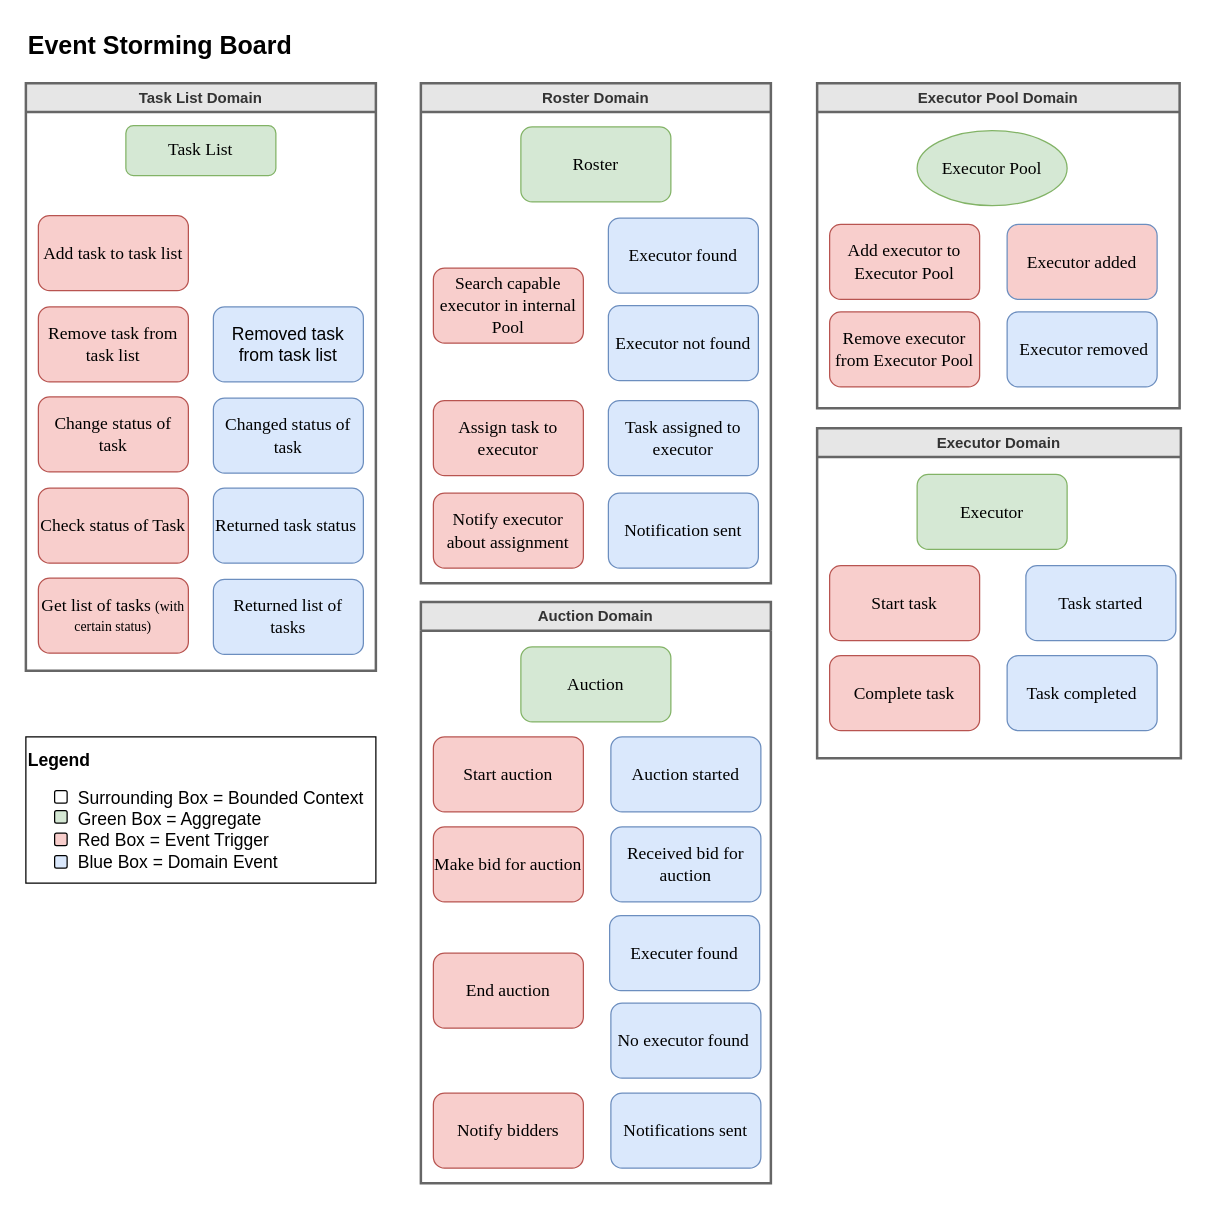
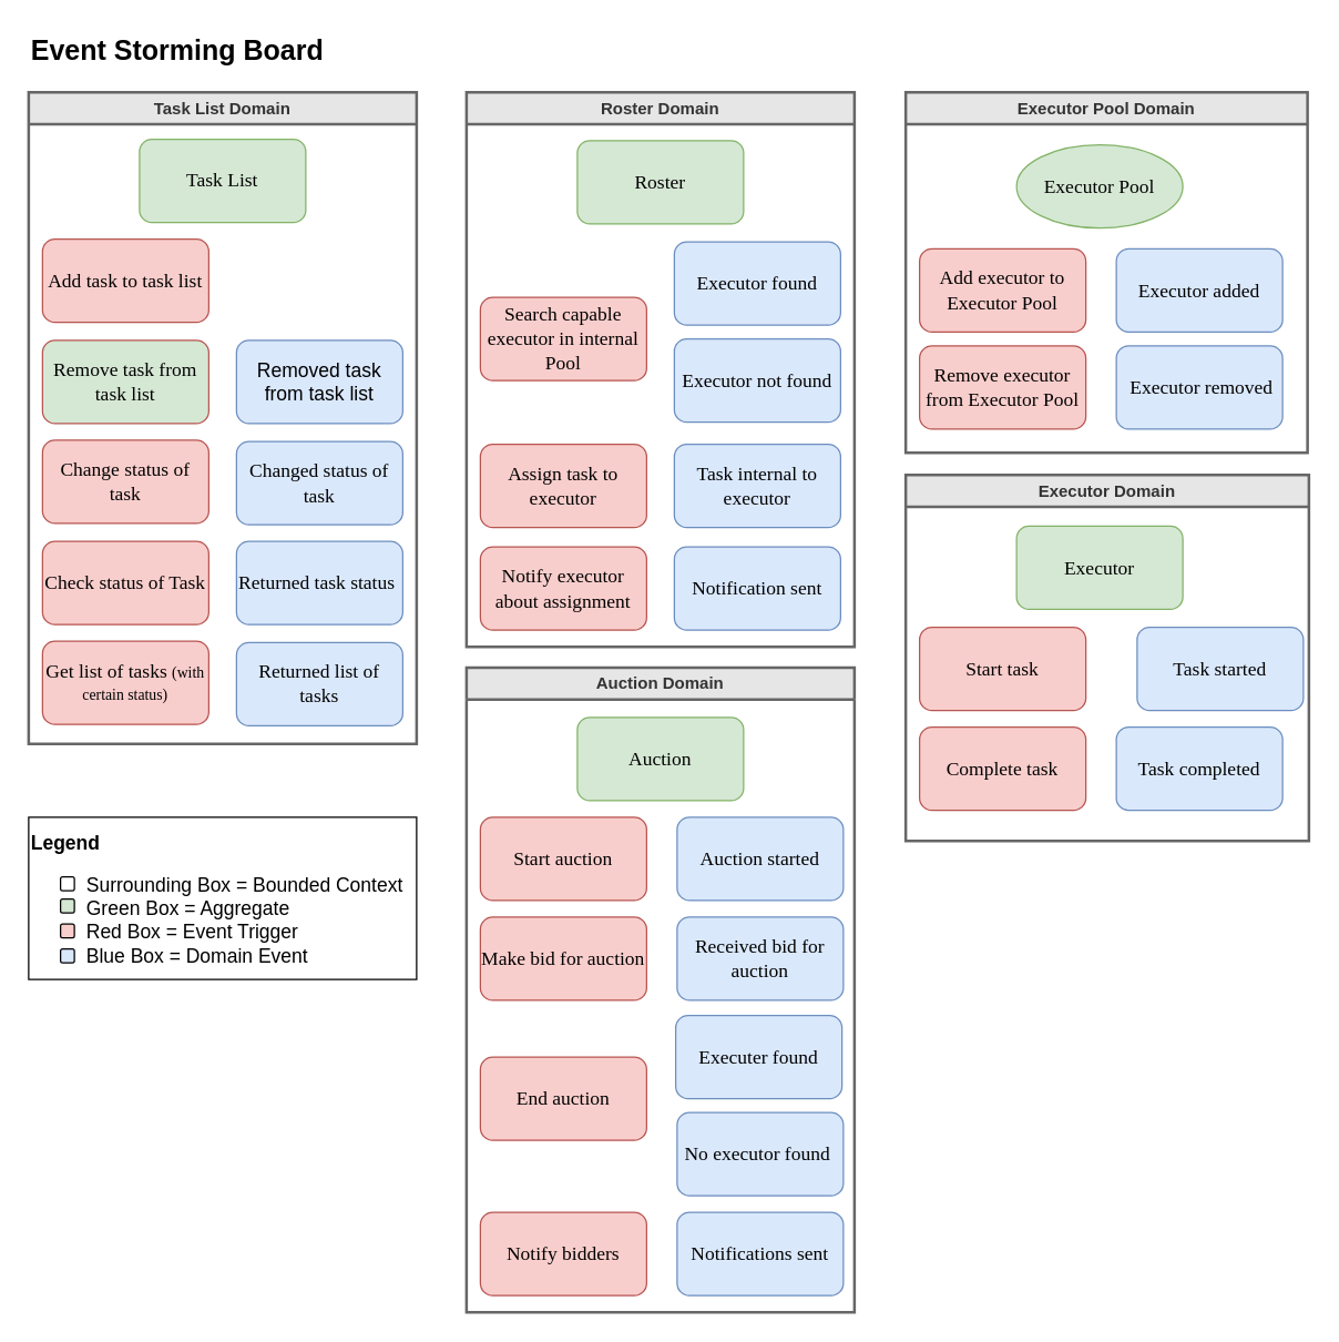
  <mxCell id="0" />
  <mxCell id="1" parent="0" />
  <mxCell id="2" value="&lt;font style=&quot;font-size: 14px;&quot; face=&quot;Verdana&quot;&gt;Roster&lt;/font&gt;" style="rounded=1;whiteSpace=wrap;html=1;fillColor=#d5e8d4;strokeColor=#82b366;fontSize=14;" vertex="1" parent="1"><mxGeometry x="416" y="101" width="120" height="60" as="geometry" /></mxCell>
  <mxCell id="3" value="&lt;font style=&quot;font-size: 14px;&quot; face=&quot;Verdana&quot;&gt;Add task to task list&lt;/font&gt;" style="rounded=1;whiteSpace=wrap;html=1;fillColor=#f8cecc;strokeColor=#b85450;fontSize=14;" vertex="1" parent="1"><mxGeometry x="30" y="172" width="120" height="60" as="geometry" /></mxCell>
  <mxCell id="4" value="Removed task from task list" style="rounded=1;whiteSpace=wrap;html=1;fillColor=#dae8fc;strokeColor=#6c8ebf;fontSize=14;" vertex="1" parent="1"><mxGeometry x="170" y="245" width="120" height="60" as="geometry" /></mxCell>
  <mxCell id="5" value="&lt;font style=&quot;font-size: 14px;&quot; face=&quot;Verdana&quot;&gt;Executer found&lt;/font&gt;" style="rounded=1;whiteSpace=wrap;html=1;fillColor=#dae8fc;strokeColor=#6c8ebf;fontSize=14;" vertex="1" parent="1"><mxGeometry x="487" y="732" width="120" height="60" as="geometry" /></mxCell>
  <mxCell id="6" value="Task List Domain" style="swimlane;whiteSpace=wrap;html=1;fillColor=#E6E6E6;fontColor=#333333;strokeColor=#666666;strokeWidth=2;" vertex="1" parent="1"><mxGeometry x="20" y="66" width="280" height="470" as="geometry" /></mxCell>
- <mxCell id="7" value="&lt;font style=&quot;font-size: 14px;&quot; face=&quot;Verdana&quot;&gt;&lt;font style=&quot;font-size: 14px;&quot;&gt;Remove task from task list&lt;/font&gt;&lt;/font&gt;" style="rounded=1;whiteSpace=wrap;html=1;fillColor=#f8cecc;strokeColor=#b85450;fontSize=14;" vertex="1" parent="6"><mxGeometry x="10" y="179" width="120" height="60" as="geometry" /></mxCell>
- <mxCell id="8" value="&lt;font style=&quot;font-size: 14px;&quot; face=&quot;Verdana&quot;&gt;Task List&lt;/font&gt;" style="rounded=1;whiteSpace=wrap;html=1;fillColor=#d5e8d4;strokeColor=#82b366;" vertex="1" parent="6"><mxGeometry x="80" y="34" width="120" height="40" as="geometry" /></mxCell>
+ <mxCell id="7" value="&lt;font style=&quot;font-size: 14px;&quot; face=&quot;Verdana&quot;&gt;&lt;font style=&quot;font-size: 14px;&quot;&gt;Remove task from task list&lt;/font&gt;&lt;/font&gt;" style="rounded=1;whiteSpace=wrap;html=1;fillColor=#d5e8d4;strokeColor=#b85450;fontSize=14;" vertex="1" parent="6"><mxGeometry x="10" y="179" width="120" height="60" as="geometry" /></mxCell>
+ <mxCell id="8" value="&lt;font style=&quot;font-size: 14px;&quot; face=&quot;Verdana&quot;&gt;Task List&lt;/font&gt;" style="rounded=1;whiteSpace=wrap;html=1;fillColor=#d5e8d4;strokeColor=#82b366;" vertex="1" parent="6"><mxGeometry x="80" y="34" width="120" height="60" as="geometry" /></mxCell>
  <mxCell id="9" value="&lt;font style=&quot;font-size: 14px;&quot; face=&quot;Verdana&quot;&gt;Change status of task&lt;/font&gt;" style="rounded=1;whiteSpace=wrap;html=1;fillColor=#f8cecc;strokeColor=#b85450;fontSize=14;" vertex="1" parent="6"><mxGeometry x="10" y="251" width="120" height="60" as="geometry" /></mxCell>
  <mxCell id="10" value="&lt;font face=&quot;Verdana&quot; style=&quot;font-size: 14px;&quot;&gt;&lt;span style=&quot;font-size: 14px;&quot;&gt;Changed status of task&lt;/span&gt;&lt;/font&gt;" style="rounded=1;whiteSpace=wrap;html=1;fillColor=#dae8fc;strokeColor=#6c8ebf;fontSize=14;" vertex="1" parent="6"><mxGeometry x="150" y="252" width="120" height="60" as="geometry" /></mxCell>
  <mxCell id="11" value="&lt;font style=&quot;font-size: 14px;&quot; face=&quot;Verdana&quot;&gt;Check status of Task&lt;/font&gt;" style="rounded=1;whiteSpace=wrap;html=1;fillColor=#f8cecc;strokeColor=#b85450;fontSize=14;" vertex="1" parent="6"><mxGeometry x="10" y="324" width="120" height="60" as="geometry" /></mxCell>
  <mxCell id="12" value="&lt;font face=&quot;Verdana&quot; style=&quot;font-size: 14px;&quot;&gt;&lt;span style=&quot;font-size: 14px;&quot;&gt;Returned task status&amp;nbsp;&lt;/span&gt;&lt;/font&gt;" style="rounded=1;whiteSpace=wrap;html=1;fillColor=#dae8fc;strokeColor=#6c8ebf;fontSize=14;" vertex="1" parent="6"><mxGeometry x="150" y="324" width="120" height="60" as="geometry" /></mxCell>
  <mxCell id="13" value="&lt;font face=&quot;Verdana&quot;&gt;&lt;span style=&quot;font-size: 14px;&quot;&gt;Get list of tasks &lt;/span&gt;&lt;font style=&quot;font-size: 11px;&quot;&gt;(with certain status)&lt;/font&gt;&lt;/font&gt;" style="rounded=1;whiteSpace=wrap;html=1;fillColor=#f8cecc;strokeColor=#b85450;" vertex="1" parent="6"><mxGeometry x="10" y="396" width="120" height="60" as="geometry" /></mxCell>
  <mxCell id="14" value="&lt;font face=&quot;Verdana&quot;&gt;&lt;span style=&quot;font-size: 14px;&quot;&gt;Returned list of tasks&lt;/span&gt;&lt;/font&gt;" style="rounded=1;whiteSpace=wrap;html=1;fillColor=#dae8fc;strokeColor=#6c8ebf;" vertex="1" parent="6"><mxGeometry x="150" y="397" width="120" height="60" as="geometry" /></mxCell>
  <mxCell id="15" value="Roster Domain" style="swimlane;whiteSpace=wrap;html=1;fillColor=#E6E6E6;fontColor=#333333;strokeColor=#666666;strokeWidth=2;" vertex="1" parent="1"><mxGeometry x="336" y="66" width="280" height="400" as="geometry" /></mxCell>
  <mxCell id="16" value="&lt;font style=&quot;font-size: 14px;&quot; face=&quot;Verdana&quot;&gt;Search capable executor in internal Pool&lt;/font&gt;" style="rounded=1;whiteSpace=wrap;html=1;fillColor=#f8cecc;strokeColor=#b85450;fontSize=14;" vertex="1" parent="15"><mxGeometry x="10" y="148" width="120" height="60" as="geometry" /></mxCell>
  <mxCell id="17" value="&lt;font face=&quot;Verdana&quot; style=&quot;font-size: 14px;&quot;&gt;&lt;span style=&quot;font-size: 14px;&quot;&gt;Executor not found&lt;/span&gt;&lt;/font&gt;" style="rounded=1;whiteSpace=wrap;html=1;fillColor=#dae8fc;strokeColor=#6c8ebf;fontSize=14;" vertex="1" parent="15"><mxGeometry x="150" y="178" width="120" height="60" as="geometry" /></mxCell>
  <mxCell id="18" value="&lt;font face=&quot;Verdana&quot; style=&quot;font-size: 14px;&quot;&gt;&lt;span style=&quot;font-size: 14px;&quot;&gt;Executor found&lt;/span&gt;&lt;/font&gt;" style="rounded=1;whiteSpace=wrap;html=1;fillColor=#dae8fc;strokeColor=#6c8ebf;fontSize=14;" vertex="1" parent="15"><mxGeometry x="150" y="108" width="120" height="60" as="geometry" /></mxCell>
  <mxCell id="19" value="&lt;font face=&quot;Verdana&quot; style=&quot;font-size: 14px;&quot;&gt;&lt;span style=&quot;font-size: 14px;&quot;&gt;Notify executor about assignment&lt;/span&gt;&lt;/font&gt;" style="rounded=1;whiteSpace=wrap;html=1;fillColor=#f8cecc;strokeColor=#b85450;fontSize=14;" vertex="1" parent="15"><mxGeometry x="10" y="328" width="120" height="60" as="geometry" /></mxCell>
  <mxCell id="20" value="&lt;font face=&quot;Verdana&quot; style=&quot;font-size: 14px;&quot;&gt;&lt;span style=&quot;font-size: 14px;&quot;&gt;Notification sent&lt;/span&gt;&lt;/font&gt;" style="rounded=1;whiteSpace=wrap;html=1;fillColor=#dae8fc;strokeColor=#6c8ebf;fontSize=14;" vertex="1" parent="15"><mxGeometry x="150" y="328" width="120" height="60" as="geometry" /></mxCell>
  <mxCell id="21" value="Executor Pool Domain" style="swimlane;whiteSpace=wrap;html=1;fillColor=#E6E6E6;fontColor=#333333;strokeColor=#666666;strokeWidth=2;" vertex="1" parent="1"><mxGeometry x="653" y="66" width="290" height="260" as="geometry" /></mxCell>
  <mxCell id="22" value="&lt;font face=&quot;Verdana&quot; style=&quot;font-size: 14px;&quot;&gt;&lt;span style=&quot;font-size: 14px;&quot;&gt;&amp;nbsp;Executor removed&lt;/span&gt;&lt;/font&gt;" style="rounded=1;whiteSpace=wrap;html=1;fillColor=#dae8fc;strokeColor=#6c8ebf;fontSize=14;" vertex="1" parent="21"><mxGeometry x="152" y="183" width="120" height="60" as="geometry" /></mxCell>
  <mxCell id="23" value="&lt;font style=&quot;font-size: 14px;&quot; face=&quot;Verdana&quot;&gt;Add executor to Executor Pool&lt;/font&gt;" style="rounded=1;whiteSpace=wrap;html=1;fillColor=#f8cecc;strokeColor=#b85450;fontSize=14;" vertex="1" parent="21"><mxGeometry x="10" y="113" width="120" height="60" as="geometry" /></mxCell>
  <mxCell id="24" value="&lt;font style=&quot;font-size: 14px;&quot; face=&quot;Verdana&quot;&gt;Remove executor from Executor Pool&lt;/font&gt;" style="rounded=1;whiteSpace=wrap;html=1;fillColor=#f8cecc;strokeColor=#b85450;fontSize=14;" vertex="1" parent="21"><mxGeometry x="10" y="183" width="120" height="60" as="geometry" /></mxCell>
- <mxCell id="25" value="&lt;font face=&quot;Verdana&quot; style=&quot;font-size: 14px;&quot;&gt;&lt;span style=&quot;font-size: 14px;&quot;&gt;Executor added&lt;/span&gt;&lt;/font&gt;" style="rounded=1;whiteSpace=wrap;html=1;fillColor=#f8cecc;strokeColor=#6c8ebf;fontSize=14;" vertex="1" parent="21"><mxGeometry x="152" y="113" width="120" height="60" as="geometry" /></mxCell>
+ <mxCell id="25" value="&lt;font face=&quot;Verdana&quot; style=&quot;font-size: 14px;&quot;&gt;&lt;span style=&quot;font-size: 14px;&quot;&gt;Executor added&lt;/span&gt;&lt;/font&gt;" style="rounded=1;whiteSpace=wrap;html=1;fillColor=#dae8fc;strokeColor=#6c8ebf;fontSize=14;" vertex="1" parent="21"><mxGeometry x="152" y="113" width="120" height="60" as="geometry" /></mxCell>
  <mxCell id="26" value="&lt;font style=&quot;font-size: 14px;&quot; face=&quot;Verdana&quot;&gt;Executor Pool&lt;/font&gt;" style="ellipse;whiteSpace=wrap;html=1;fillColor=#d5e8d4;strokeColor=#82b366;fontSize=14;" vertex="1" parent="21"><mxGeometry x="80" y="38" width="120" height="60" as="geometry" /></mxCell>
  <mxCell id="27" value="Executor Domain" style="swimlane;whiteSpace=wrap;html=1;fillColor=#E6E6E6;fontColor=#333333;strokeColor=#666666;strokeWidth=2;startSize=23;fontSize=12;" vertex="1" parent="1"><mxGeometry x="653" y="342" width="291" height="264" as="geometry" /></mxCell>
  <mxCell id="28" value="&lt;font style=&quot;font-size: 14px;&quot; face=&quot;Verdana&quot;&gt;Executor&lt;/font&gt;" style="rounded=1;whiteSpace=wrap;html=1;fillColor=#d5e8d4;strokeColor=#82b366;fontSize=14;" vertex="1" parent="27"><mxGeometry x="80" y="37" width="120" height="60" as="geometry" /></mxCell>
  <mxCell id="29" value="Auction Domain" style="swimlane;whiteSpace=wrap;html=1;fillColor=#E6E6E6;fontColor=#333333;strokeColor=#666666;strokeWidth=2;startSize=23;" vertex="1" parent="1"><mxGeometry x="336" y="481" width="280" height="465" as="geometry" /></mxCell>
  <mxCell id="30" value="&lt;font face=&quot;Verdana&quot; style=&quot;font-size: 14px;&quot;&gt;&lt;span style=&quot;font-size: 14px;&quot;&gt;Notifications sent&lt;/span&gt;&lt;/font&gt;" style="rounded=1;whiteSpace=wrap;html=1;fillColor=#dae8fc;strokeColor=#6c8ebf;fontSize=14;" vertex="1" parent="29"><mxGeometry x="152" y="393" width="120" height="60" as="geometry" /></mxCell>
  <mxCell id="31" value="&lt;font style=&quot;font-size: 14px;&quot; face=&quot;Verdana&quot;&gt;Auction&lt;/font&gt;" style="rounded=1;whiteSpace=wrap;html=1;fillColor=#d5e8d4;strokeColor=#82b366;fontSize=14;" vertex="1" parent="29"><mxGeometry x="80" y="36" width="120" height="60" as="geometry" /></mxCell>
  <mxCell id="32" value="&lt;font face=&quot;Verdana&quot; style=&quot;font-size: 14px;&quot;&gt;&lt;span style=&quot;font-size: 14px;&quot;&gt;Auction started&lt;/span&gt;&lt;/font&gt;" style="rounded=1;whiteSpace=wrap;html=1;fillColor=#dae8fc;strokeColor=#6c8ebf;fontSize=14;" vertex="1" parent="29"><mxGeometry x="152" y="108" width="120" height="60" as="geometry" /></mxCell>
  <mxCell id="33" value="&lt;font face=&quot;Verdana&quot; style=&quot;font-size: 14px;&quot;&gt;&lt;span style=&quot;font-size: 14px;&quot;&gt;Start auction&lt;/span&gt;&lt;/font&gt;" style="rounded=1;whiteSpace=wrap;html=1;fillColor=#f8cecc;strokeColor=#b85450;fontSize=14;" vertex="1" parent="29"><mxGeometry x="10" y="108" width="120" height="60" as="geometry" /></mxCell>
  <mxCell id="34" value="&lt;font face=&quot;Verdana&quot; style=&quot;font-size: 14px;&quot;&gt;&lt;span style=&quot;font-size: 14px;&quot;&gt;Received bid for auction&lt;/span&gt;&lt;/font&gt;" style="rounded=1;whiteSpace=wrap;html=1;fillColor=#dae8fc;strokeColor=#6c8ebf;fontSize=14;" vertex="1" parent="29"><mxGeometry x="152" y="180" width="120" height="60" as="geometry" /></mxCell>
  <mxCell id="35" value="&lt;font style=&quot;font-size: 14px;&quot; face=&quot;Verdana&quot;&gt;Make bid for auction&lt;/font&gt;" style="rounded=1;whiteSpace=wrap;html=1;fillColor=#f8cecc;strokeColor=#b85450;fontSize=14;" vertex="1" parent="29"><mxGeometry x="10" y="180" width="120" height="60" as="geometry" /></mxCell>
  <mxCell id="36" value="&lt;font face=&quot;Verdana&quot; style=&quot;font-size: 14px;&quot;&gt;&lt;span style=&quot;font-size: 14px;&quot;&gt;Notify bidders&lt;/span&gt;&lt;/font&gt;" style="rounded=1;whiteSpace=wrap;html=1;fillColor=#f8cecc;strokeColor=#b85450;fontSize=14;" vertex="1" parent="29"><mxGeometry x="10" y="393" width="120" height="60" as="geometry" /></mxCell>
  <mxCell id="37" value="&lt;font style=&quot;font-size: 14px;&quot; face=&quot;Verdana&quot;&gt;No executor found&amp;nbsp;&lt;/font&gt;" style="rounded=1;whiteSpace=wrap;html=1;fillColor=#dae8fc;strokeColor=#6c8ebf;fontSize=14;" vertex="1" parent="29"><mxGeometry x="152" y="321" width="120" height="60" as="geometry" /></mxCell>
  <mxCell id="38" value="&lt;font face=&quot;Verdana&quot; style=&quot;font-size: 14px;&quot;&gt;&lt;span style=&quot;font-size: 14px;&quot;&gt;End auction&lt;/span&gt;&lt;/font&gt;" style="rounded=1;whiteSpace=wrap;html=1;fillColor=#f8cecc;strokeColor=#b85450;fontSize=14;" vertex="1" parent="29"><mxGeometry x="10" y="281" width="120" height="60" as="geometry" /></mxCell>
  <mxCell id="39" value="&lt;font style=&quot;font-size: 14px;&quot; face=&quot;Verdana&quot;&gt;Assign task to executor&lt;/font&gt;" style="rounded=1;whiteSpace=wrap;html=1;fillColor=#f8cecc;strokeColor=#b85450;fontSize=14;" vertex="1" parent="1"><mxGeometry x="346" y="320" width="120" height="60" as="geometry" /></mxCell>
- <mxCell id="40" value="&lt;font face=&quot;Verdana&quot; style=&quot;font-size: 14px;&quot;&gt;&lt;span style=&quot;font-size: 14px;&quot;&gt;Task assigned to executor&lt;/span&gt;&lt;/font&gt;" style="rounded=1;whiteSpace=wrap;html=1;fillColor=#dae8fc;strokeColor=#6c8ebf;fontSize=14;" vertex="1" parent="1"><mxGeometry x="486" y="320" width="120" height="60" as="geometry" /></mxCell>
+ <mxCell id="40" value="&lt;font face=&quot;Verdana&quot; style=&quot;font-size: 14px;&quot;&gt;&lt;span style=&quot;font-size: 14px;&quot;&gt;Task internal to executor&lt;/span&gt;&lt;/font&gt;" style="rounded=1;whiteSpace=wrap;html=1;fillColor=#dae8fc;strokeColor=#6c8ebf;fontSize=14;" vertex="1" parent="1"><mxGeometry x="486" y="320" width="120" height="60" as="geometry" /></mxCell>
  <mxCell id="41" value="&lt;font face=&quot;Verdana&quot; style=&quot;font-size: 14px;&quot;&gt;&lt;span style=&quot;font-size: 14px;&quot;&gt;Task started&lt;/span&gt;&lt;/font&gt;" style="rounded=1;whiteSpace=wrap;html=1;fillColor=#dae8fc;strokeColor=#6c8ebf;fontSize=14;" vertex="1" parent="1"><mxGeometry x="820" y="452" width="120" height="60" as="geometry" /></mxCell>
  <mxCell id="42" value="&lt;font style=&quot;font-size: 14px;&quot; face=&quot;Verdana&quot;&gt;Start task&lt;/font&gt;" style="rounded=1;whiteSpace=wrap;html=1;fillColor=#f8cecc;strokeColor=#b85450;fontSize=14;" vertex="1" parent="1"><mxGeometry x="663" y="452" width="120" height="60" as="geometry" /></mxCell>
  <mxCell id="43" value="&lt;font face=&quot;Verdana&quot; style=&quot;font-size: 14px;&quot;&gt;&lt;span style=&quot;font-size: 14px;&quot;&gt;Task completed&lt;/span&gt;&lt;/font&gt;" style="rounded=1;whiteSpace=wrap;html=1;fillColor=#dae8fc;strokeColor=#6c8ebf;fontSize=14;" vertex="1" parent="1"><mxGeometry x="805" y="524" width="120" height="60" as="geometry" /></mxCell>
  <mxCell id="44" value="&lt;font style=&quot;font-size: 14px;&quot; face=&quot;Verdana&quot;&gt;Complete task&lt;/font&gt;" style="rounded=1;whiteSpace=wrap;html=1;fillColor=#f8cecc;strokeColor=#b85450;fontSize=14;" vertex="1" parent="1"><mxGeometry x="663" y="524" width="120" height="60" as="geometry" /></mxCell>
  <mxCell id="45" value="&lt;div style=&quot;font-size: 14px;&quot;&gt;&lt;b style=&quot;font-size: 14px;&quot;&gt;Legend&lt;/b&gt;&lt;/div&gt;&lt;ul style=&quot;font-size: 14px;&quot;&gt;&lt;li style=&quot;font-size: 14px;&quot;&gt;Surrounding Box = Bounded Context&lt;/li&gt;&lt;li style=&quot;font-size: 14px;&quot;&gt;Green Box = Aggregate&lt;/li&gt;&lt;li style=&quot;font-size: 14px;&quot;&gt;Red Box = Event Trigger&lt;/li&gt;&lt;li style=&quot;font-size: 14px;&quot;&gt;Blue Box = Domain Event&lt;/li&gt;&lt;/ul&gt;" style="text;html=1;strokeColor=default;fillColor=none;align=left;verticalAlign=middle;whiteSpace=wrap;rounded=0;fontSize=14;spacingTop=17;spacingBottom=2;strokeWidth=1;" vertex="1" parent="1"><mxGeometry x="20" y="589" width="280" height="117" as="geometry" /></mxCell>
  <mxCell id="46" value="" style="rounded=1;whiteSpace=wrap;html=1;fillColor=#d5e8d4;strokeColor=default;fontSize=12;spacingTop=17;" vertex="1" parent="1"><mxGeometry x="43" y="648" width="10" height="10" as="geometry" /></mxCell>
  <mxCell id="47" value="" style="rounded=1;whiteSpace=wrap;html=1;fillColor=#f8cecc;strokeColor=default;fontSize=12;spacingTop=17;" vertex="1" parent="1"><mxGeometry x="43" y="666" width="10" height="10" as="geometry" /></mxCell>
  <mxCell id="48" value="" style="rounded=1;whiteSpace=wrap;html=1;fillColor=#dae8fc;strokeColor=default;fontSize=12;spacingTop=17;" vertex="1" parent="1"><mxGeometry x="43" y="684" width="10" height="10" as="geometry" /></mxCell>
  <mxCell id="49" value="" style="rounded=1;whiteSpace=wrap;html=1;fontSize=12;spacingTop=17;" vertex="1" parent="1"><mxGeometry x="43" y="632" width="10" height="10" as="geometry" /></mxCell>
  <mxCell id="50" value="Event Storming Board" style="text;html=1;strokeColor=none;fillColor=none;align=left;verticalAlign=middle;whiteSpace=wrap;rounded=0;fontStyle=1;fontSize=20;" vertex="1" parent="1"><mxGeometry x="20" y="20" width="303" height="30" as="geometry" /></mxCell>
